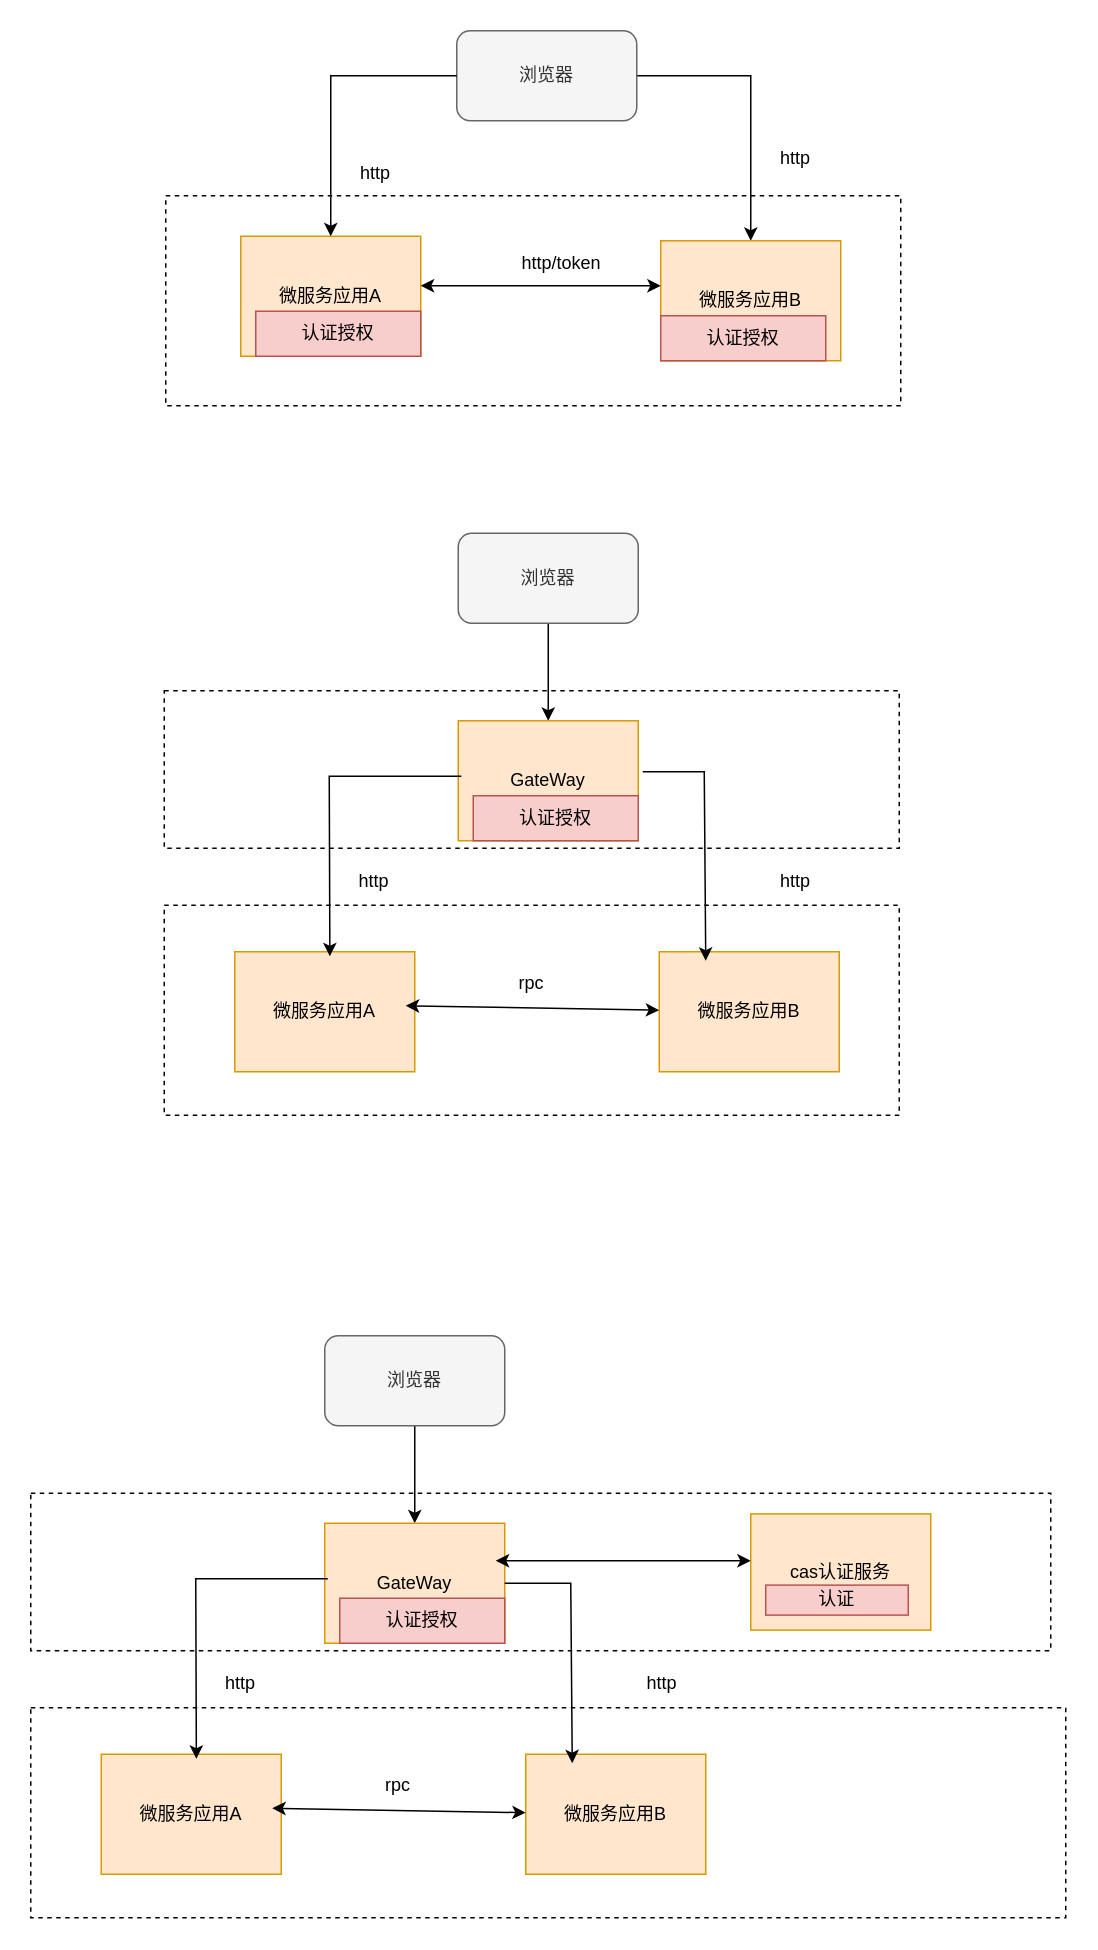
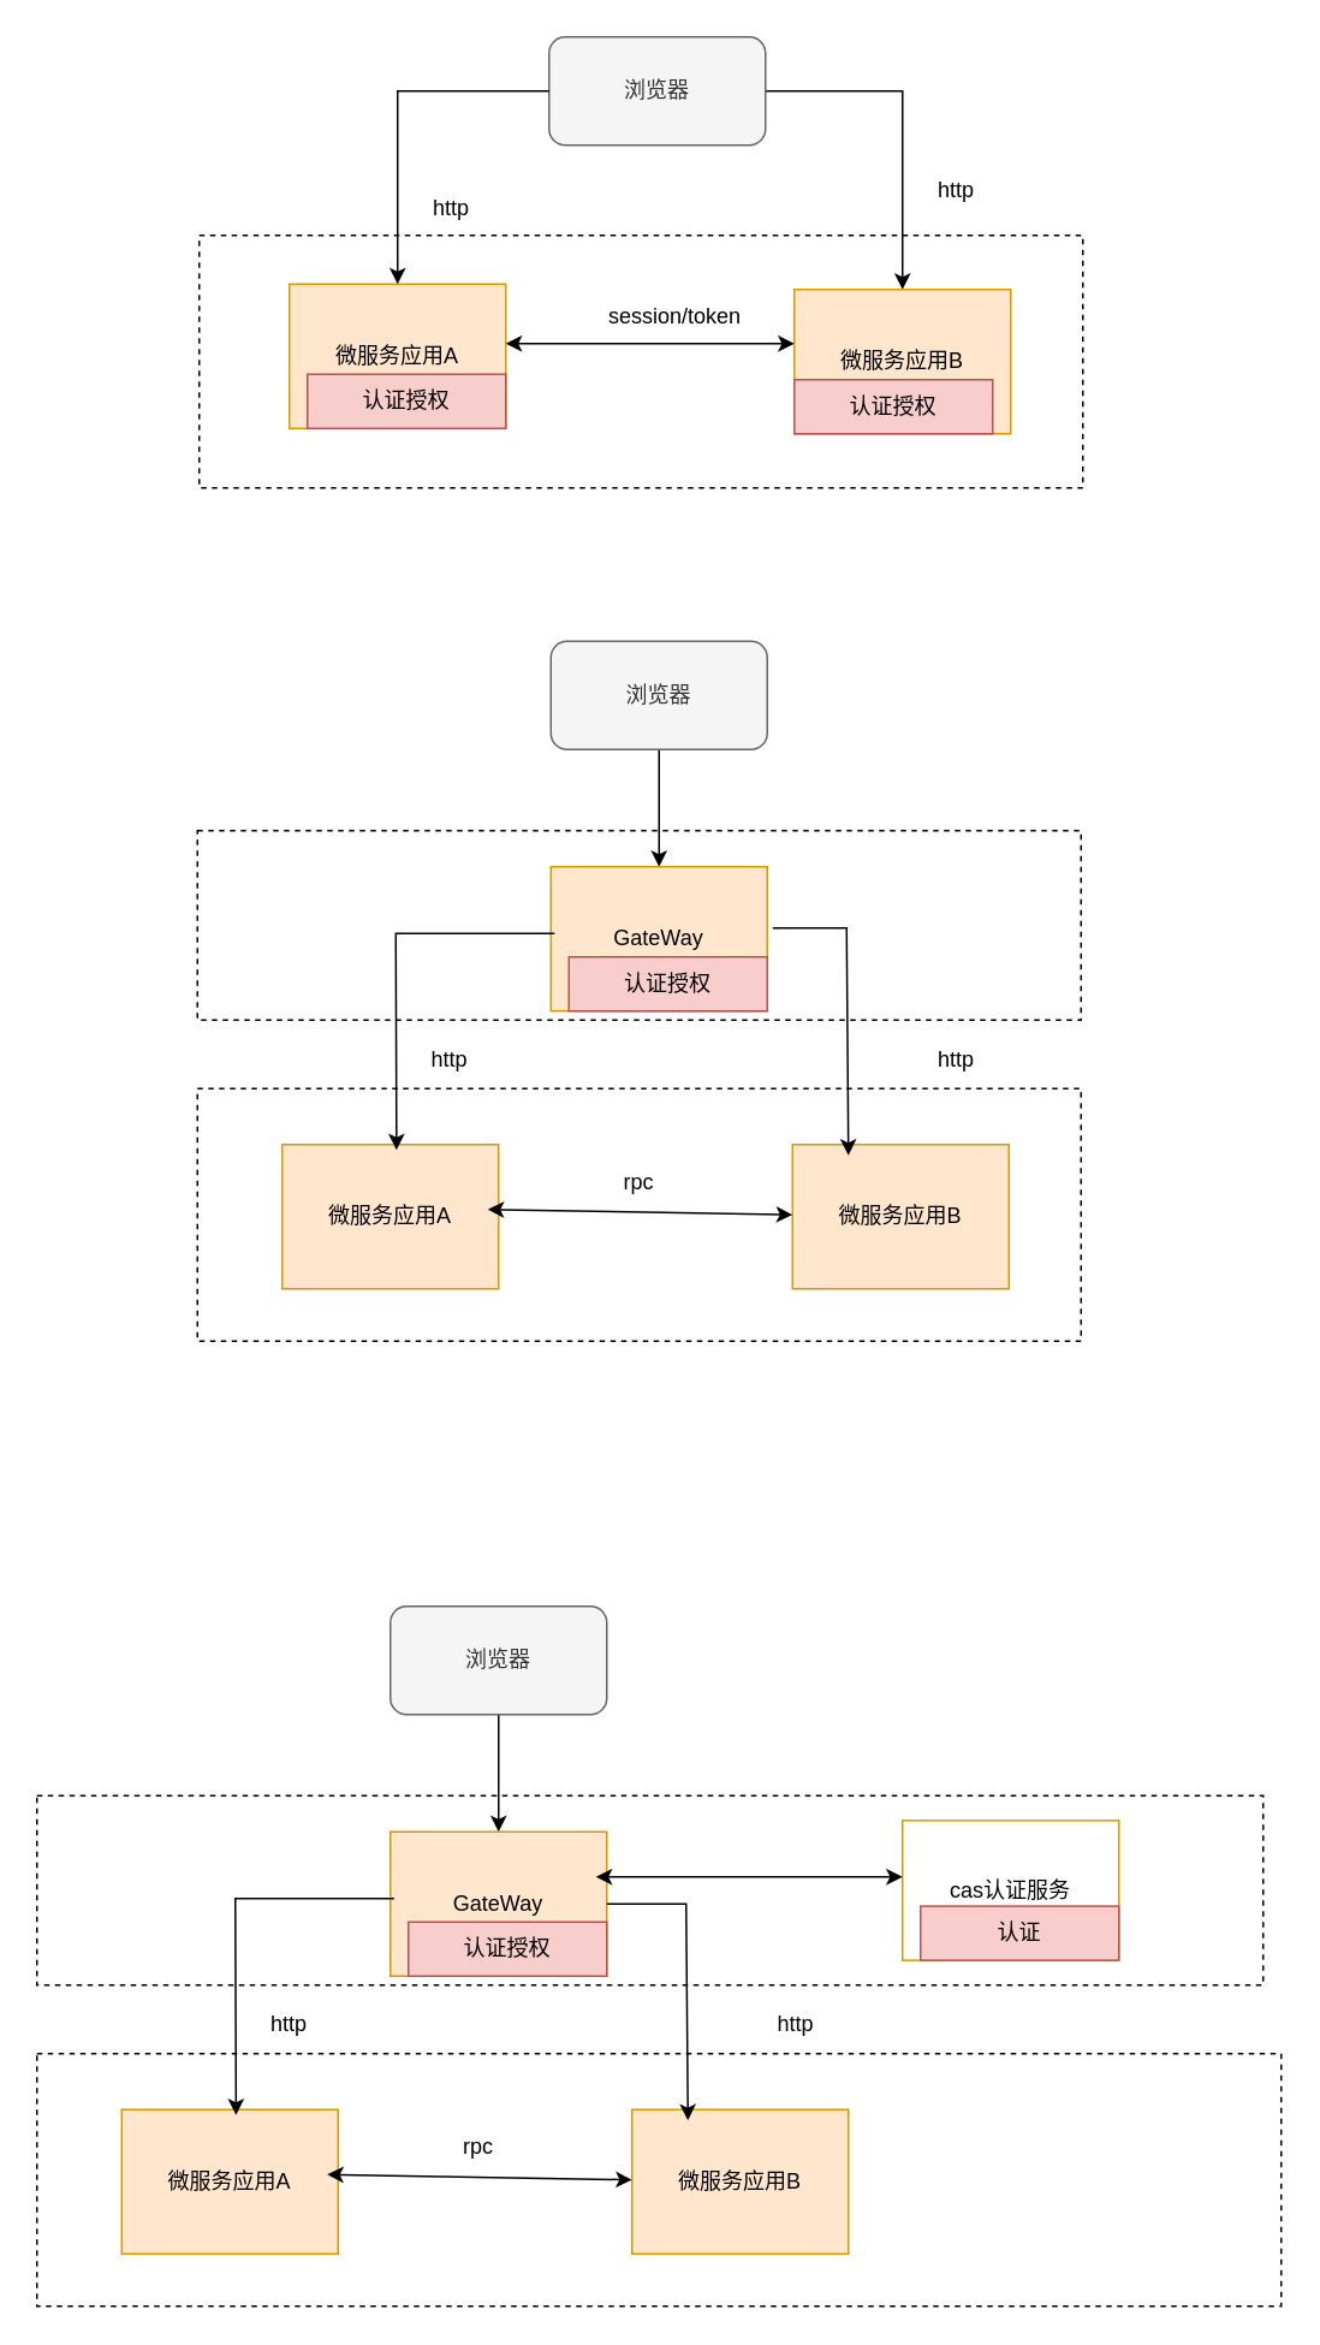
  <mxCell id="0" />
  <mxCell id="1" parent="0" />
  <mxCell id="2" value="" style="rounded=0;whiteSpace=wrap;html=1;dashed=1;" vertex="1" parent="1"><mxGeometry x="109" y="460" width="490" height="105" as="geometry" /></mxCell>
  <mxCell id="3" value="" style="rounded=0;whiteSpace=wrap;html=1;dashed=1;" vertex="1" parent="1"><mxGeometry x="110" y="130" width="490" height="140" as="geometry" /></mxCell>
  <mxCell id="4" value="" style="edgeStyle=orthogonalEdgeStyle;rounded=0;orthogonalLoop=1;jettySize=auto;html=1;" edge="1" parent="1" source="5" target="7"><mxGeometry relative="1" as="geometry" /></mxCell>
  <mxCell id="5" value="浏览器" style="rounded=1;whiteSpace=wrap;html=1;fillColor=#f5f5f5;fontColor=#333333;strokeColor=#666666;" vertex="1" parent="1"><mxGeometry x="304" y="20" width="120" height="60" as="geometry" /></mxCell>
  <mxCell id="6" value="微服务应用A" style="rounded=0;whiteSpace=wrap;html=1;fillColor=#ffe6cc;strokeColor=#d79b00;" vertex="1" parent="1"><mxGeometry x="160" y="157" width="120" height="80" as="geometry" /></mxCell>
  <mxCell id="7" value="微服务应用B" style="rounded=0;whiteSpace=wrap;html=1;fillColor=#ffe6cc;strokeColor=#d79b00;" vertex="1" parent="1"><mxGeometry x="440" y="160" width="120" height="80" as="geometry" /></mxCell>
  <mxCell id="8" value="" style="endArrow=classic;html=1;rounded=0;entryX=0.5;entryY=0;entryDx=0;entryDy=0;exitX=0;exitY=0.5;exitDx=0;exitDy=0;" edge="1" parent="1" source="5" target="6"><mxGeometry width="50" height="50" relative="1" as="geometry"><mxPoint x="330" y="280" as="sourcePoint" /><mxPoint x="380" y="230" as="targetPoint" /><Array as="points"><mxPoint x="220" y="50" /></Array></mxGeometry></mxCell>
  <mxCell id="9" value="http" style="text;html=1;strokeColor=none;fillColor=none;align=center;verticalAlign=middle;whiteSpace=wrap;rounded=0;" vertex="1" parent="1"><mxGeometry x="220" y="100" width="60" height="30" as="geometry" /></mxCell>
  <mxCell id="10" value="http" style="text;html=1;strokeColor=none;fillColor=none;align=center;verticalAlign=middle;whiteSpace=wrap;rounded=0;" vertex="1" parent="1"><mxGeometry x="500" y="90" width="60" height="30" as="geometry" /></mxCell>
  <mxCell id="11" value="认证授权" style="rounded=0;whiteSpace=wrap;html=1;fillColor=#f8cecc;strokeColor=#b85450;" vertex="1" parent="1"><mxGeometry x="170" y="207" width="110" height="30" as="geometry" /></mxCell>
  <mxCell id="12" value="认证授权" style="rounded=0;whiteSpace=wrap;html=1;fillColor=#f8cecc;strokeColor=#b85450;" vertex="1" parent="1"><mxGeometry x="440" y="210" width="110" height="30" as="geometry" /></mxCell>
  <mxCell id="13" value="" style="rounded=0;whiteSpace=wrap;html=1;dashed=1;" vertex="1" parent="1"><mxGeometry x="109" y="603" width="490" height="140" as="geometry" /></mxCell>
  <mxCell id="14" value="" style="edgeStyle=orthogonalEdgeStyle;rounded=0;orthogonalLoop=1;jettySize=auto;html=1;" edge="1" parent="1" source="15" target="20"><mxGeometry relative="1" as="geometry" /></mxCell>
  <mxCell id="15" value="浏览器" style="rounded=1;whiteSpace=wrap;html=1;fillColor=#f5f5f5;fontColor=#333333;strokeColor=#666666;" vertex="1" parent="1"><mxGeometry x="305" y="355" width="120" height="60" as="geometry" /></mxCell>
  <mxCell id="16" value="微服务应用A" style="rounded=0;whiteSpace=wrap;html=1;fillColor=#ffe6cc;strokeColor=#d79b00;" vertex="1" parent="1"><mxGeometry x="156" y="634" width="120" height="80" as="geometry" /></mxCell>
  <mxCell id="17" value="微服务应用B" style="rounded=0;whiteSpace=wrap;html=1;fillColor=#ffe6cc;strokeColor=#d79b00;" vertex="1" parent="1"><mxGeometry x="439" y="634" width="120" height="80" as="geometry" /></mxCell>
  <mxCell id="18" value="http" style="text;html=1;strokeColor=none;fillColor=none;align=center;verticalAlign=middle;whiteSpace=wrap;rounded=0;" vertex="1" parent="1"><mxGeometry x="219" y="572" width="60" height="30" as="geometry" /></mxCell>
  <mxCell id="19" value="http" style="text;html=1;strokeColor=none;fillColor=none;align=center;verticalAlign=middle;whiteSpace=wrap;rounded=0;" vertex="1" parent="1"><mxGeometry x="500" y="572" width="60" height="30" as="geometry" /></mxCell>
  <mxCell id="20" value="GateWay" style="rounded=0;whiteSpace=wrap;html=1;fillColor=#ffe6cc;strokeColor=#d79b00;" vertex="1" parent="1"><mxGeometry x="305" y="480" width="120" height="80" as="geometry" /></mxCell>
  <mxCell id="21" value="认证授权" style="rounded=0;whiteSpace=wrap;html=1;fillColor=#f8cecc;strokeColor=#b85450;" vertex="1" parent="1"><mxGeometry x="315" y="530" width="110" height="30" as="geometry" /></mxCell>
  <mxCell id="22" value="" style="endArrow=classic;startArrow=classic;html=1;rounded=0;" edge="1" parent="1"><mxGeometry width="50" height="50" relative="1" as="geometry"><mxPoint x="280" y="190" as="sourcePoint" /><mxPoint x="440" y="190" as="targetPoint" /></mxGeometry></mxCell>
- <mxCell id="23" value="http/token" style="text;html=1;strokeColor=none;fillColor=none;align=center;verticalAlign=middle;whiteSpace=wrap;rounded=0;" vertex="1" parent="1"><mxGeometry x="344" y="160" width="60" height="30" as="geometry" /></mxCell>
+ <mxCell id="23" value="session/token" style="text;html=1;strokeColor=none;fillColor=none;align=center;verticalAlign=middle;whiteSpace=wrap;rounded=0;" vertex="1" parent="1"><mxGeometry x="344" y="160" width="60" height="30" as="geometry" /></mxCell>
  <mxCell id="24" value="" style="endArrow=classic;startArrow=classic;html=1;rounded=0;" edge="1" parent="1"><mxGeometry width="50" height="50" relative="1" as="geometry"><mxPoint x="270" y="670" as="sourcePoint" /><mxPoint x="439" y="672.952" as="targetPoint" /></mxGeometry></mxCell>
  <mxCell id="25" value="rpc" style="text;html=1;strokeColor=none;fillColor=none;align=center;verticalAlign=middle;whiteSpace=wrap;rounded=0;" vertex="1" parent="1"><mxGeometry x="324" y="640" width="60" height="30" as="geometry" /></mxCell>
  <mxCell id="26" value="" style="endArrow=classic;html=1;rounded=0;exitX=0.017;exitY=0.425;exitDx=0;exitDy=0;exitPerimeter=0;" edge="1" parent="1"><mxGeometry width="50" height="50" relative="1" as="geometry"><mxPoint x="307.04" y="517" as="sourcePoint" /><mxPoint x="219.415" y="637" as="targetPoint" /><Array as="points"><mxPoint x="219" y="517" /></Array></mxGeometry></mxCell>
  <mxCell id="27" value="" style="endArrow=classic;html=1;rounded=0;exitX=1.025;exitY=0.35;exitDx=0;exitDy=0;exitPerimeter=0;" edge="1" parent="1"><mxGeometry width="50" height="50" relative="1" as="geometry"><mxPoint x="428" y="514" as="sourcePoint" /><mxPoint x="470" y="640" as="targetPoint" /><Array as="points"><mxPoint x="469" y="514" /></Array></mxGeometry></mxCell>
  <mxCell id="28" value="" style="rounded=0;whiteSpace=wrap;html=1;dashed=1;" vertex="1" parent="1"><mxGeometry x="20" y="995" width="680" height="105" as="geometry" /></mxCell>
  <mxCell id="29" value="" style="rounded=0;whiteSpace=wrap;html=1;dashed=1;" vertex="1" parent="1"><mxGeometry x="20" y="1138" width="690" height="140" as="geometry" /></mxCell>
  <mxCell id="30" value="" style="edgeStyle=orthogonalEdgeStyle;rounded=0;orthogonalLoop=1;jettySize=auto;html=1;" edge="1" parent="1" source="31" target="36"><mxGeometry relative="1" as="geometry" /></mxCell>
  <mxCell id="31" value="浏览器" style="rounded=1;whiteSpace=wrap;html=1;fillColor=#f5f5f5;fontColor=#333333;strokeColor=#666666;" vertex="1" parent="1"><mxGeometry x="216" y="890" width="120" height="60" as="geometry" /></mxCell>
  <mxCell id="32" value="微服务应用A" style="rounded=0;whiteSpace=wrap;html=1;fillColor=#ffe6cc;strokeColor=#d79b00;" vertex="1" parent="1"><mxGeometry x="67" y="1169" width="120" height="80" as="geometry" /></mxCell>
  <mxCell id="33" value="微服务应用B" style="rounded=0;whiteSpace=wrap;html=1;fillColor=#ffe6cc;strokeColor=#d79b00;" vertex="1" parent="1"><mxGeometry x="350" y="1169" width="120" height="80" as="geometry" /></mxCell>
  <mxCell id="34" value="http" style="text;html=1;strokeColor=none;fillColor=none;align=center;verticalAlign=middle;whiteSpace=wrap;rounded=0;" vertex="1" parent="1"><mxGeometry x="130" y="1107" width="60" height="30" as="geometry" /></mxCell>
  <mxCell id="35" value="http" style="text;html=1;strokeColor=none;fillColor=none;align=center;verticalAlign=middle;whiteSpace=wrap;rounded=0;" vertex="1" parent="1"><mxGeometry x="411" y="1107" width="60" height="30" as="geometry" /></mxCell>
  <mxCell id="36" value="GateWay" style="rounded=0;whiteSpace=wrap;html=1;fillColor=#ffe6cc;strokeColor=#d79b00;" vertex="1" parent="1"><mxGeometry x="216" y="1015" width="120" height="80" as="geometry" /></mxCell>
  <mxCell id="37" value="认证授权" style="rounded=0;whiteSpace=wrap;html=1;fillColor=#f8cecc;strokeColor=#b85450;" vertex="1" parent="1"><mxGeometry x="226" y="1065" width="110" height="30" as="geometry" /></mxCell>
  <mxCell id="38" value="" style="endArrow=classic;startArrow=classic;html=1;rounded=0;" edge="1" parent="1"><mxGeometry width="50" height="50" relative="1" as="geometry"><mxPoint x="181" y="1205" as="sourcePoint" /><mxPoint x="350" y="1207.952" as="targetPoint" /></mxGeometry></mxCell>
  <mxCell id="39" value="rpc" style="text;html=1;strokeColor=none;fillColor=none;align=center;verticalAlign=middle;whiteSpace=wrap;rounded=0;" vertex="1" parent="1"><mxGeometry x="235" y="1175" width="60" height="30" as="geometry" /></mxCell>
  <mxCell id="40" value="" style="endArrow=classic;html=1;rounded=0;exitX=0.017;exitY=0.425;exitDx=0;exitDy=0;exitPerimeter=0;" edge="1" parent="1"><mxGeometry width="50" height="50" relative="1" as="geometry"><mxPoint x="218.04" y="1052" as="sourcePoint" /><mxPoint x="130.415" y="1172" as="targetPoint" /><Array as="points"><mxPoint x="130" y="1052" /></Array></mxGeometry></mxCell>
  <mxCell id="41" value="" style="endArrow=classic;html=1;rounded=0;" edge="1" parent="1" source="36"><mxGeometry width="50" height="50" relative="1" as="geometry"><mxPoint x="339" y="1049" as="sourcePoint" /><mxPoint x="381" y="1175" as="targetPoint" /><Array as="points"><mxPoint x="380" y="1055" /></Array></mxGeometry></mxCell>
- <mxCell id="42" value="cas认证服务" style="rounded=0;whiteSpace=wrap;html=1;fillColor=#ffe6cc;strokeColor=#d79b00;" vertex="1" parent="1"><mxGeometry x="500" y="1008.75" width="120" height="77.5" as="geometry" /></mxCell>
+ <mxCell id="42" value="cas认证服务" style="rounded=0;whiteSpace=wrap;html=1;fillColor=#ffffff;strokeColor=#d79b00;" vertex="1" parent="1"><mxGeometry x="500" y="1008.75" width="120" height="77.5" as="geometry" /></mxCell>
  <mxCell id="43" value="" style="endArrow=classic;startArrow=classic;html=1;rounded=0;" edge="1" parent="1"><mxGeometry width="50" height="50" relative="1" as="geometry"><mxPoint x="330" y="1040" as="sourcePoint" /><mxPoint x="500" y="1040" as="targetPoint" /><Array as="points" /></mxGeometry></mxCell>
- <mxCell id="44" value="认证" style="rounded=0;whiteSpace=wrap;html=1;fillColor=#f8cecc;strokeColor=#b85450;" vertex="1" parent="1"><mxGeometry x="510" y="1056.25" width="95" height="20" as="geometry" /></mxCell>
+ <mxCell id="44" value="认证" style="rounded=0;whiteSpace=wrap;html=1;fillColor=#f8cecc;strokeColor=#b85450;" vertex="1" parent="1"><mxGeometry x="510" y="1056.25" width="110" height="30" as="geometry" /></mxCell>
